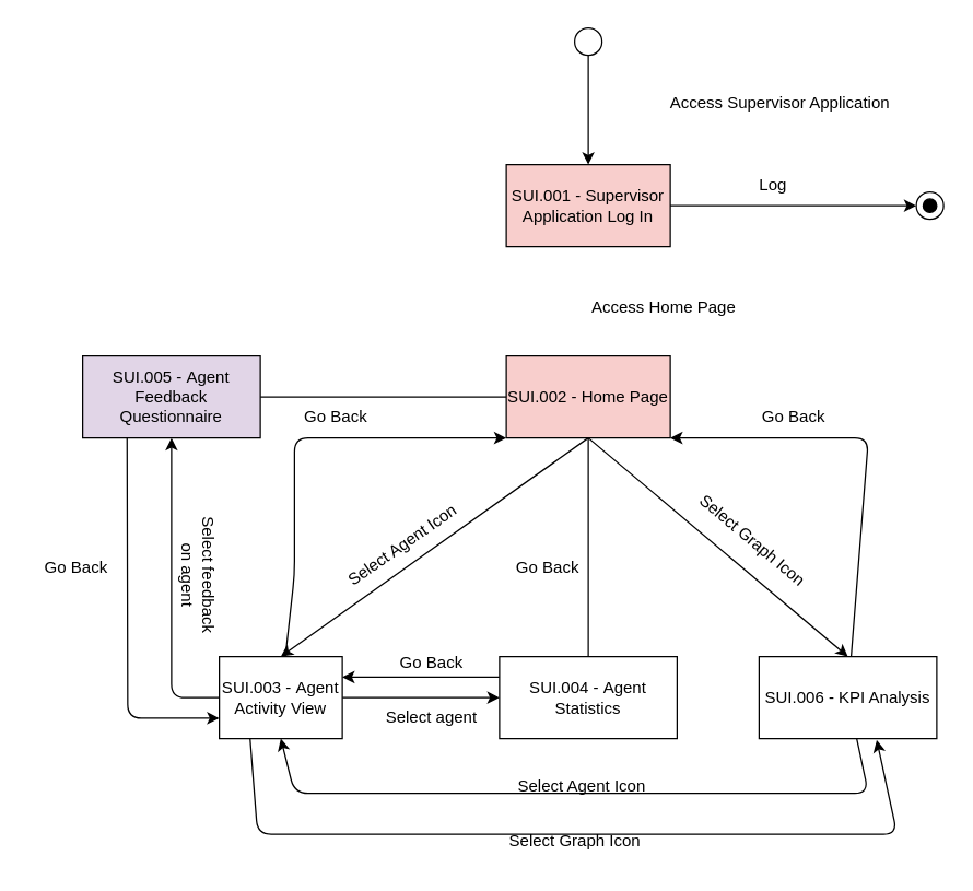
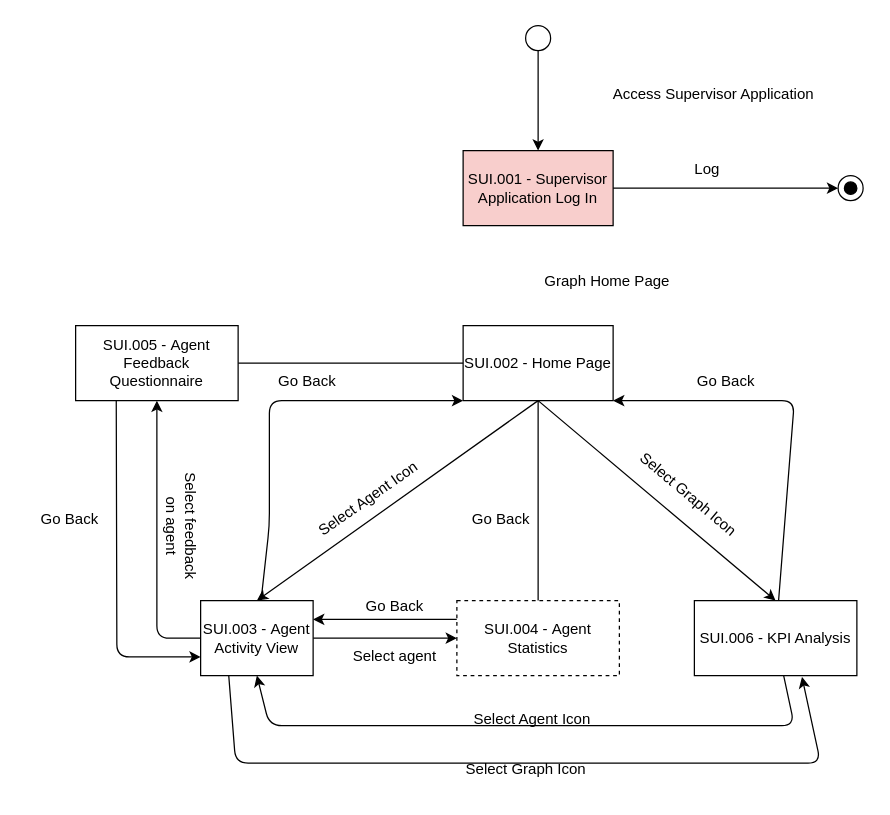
  <mxCell id="0" />
  <mxCell id="1" parent="0" />
  <mxCell id="2" style="edgeStyle=none;html=1;" parent="1" source="3" target="4" edge="1"><mxGeometry relative="1" as="geometry" /></mxCell>
  <mxCell id="3" value="" style="ellipse;whiteSpace=wrap;html=1;aspect=fixed;" parent="1" vertex="1"><mxGeometry x="420" y="20" width="20" height="20" as="geometry" /></mxCell>
  <mxCell id="4" value="SUI.001 - Supervisor Application Log In" style="rounded=0;whiteSpace=wrap;html=1;fillColor=#f8cecc;" parent="1" vertex="1"><mxGeometry x="370" y="120" width="120" height="60" as="geometry" /></mxCell>
  <mxCell id="5" value="Access Supervisor Application" style="text;html=1;align=center;verticalAlign=middle;resizable=0;points=[];autosize=1;strokeColor=none;fillColor=none;" parent="1" vertex="1"><mxGeometry x="480" y="60" width="180" height="30" as="geometry" /></mxCell>
  <mxCell id="6" style="edgeStyle=none;html=1;exitX=0.5;exitY=1;exitDx=0;exitDy=0;entryX=0.5;entryY=0;entryDx=0;entryDy=0;" parent="1" source="8" edge="1" target="17"><mxGeometry relative="1" as="geometry"><mxPoint x="430" y="460" as="targetPoint" /><mxPoint x="430" y="360" as="sourcePoint" /></mxGeometry></mxCell>
  <mxCell id="7" style="edgeStyle=none;html=1;exitX=0.5;exitY=1;exitDx=0;exitDy=0;entryX=0.5;entryY=0;entryDx=0;entryDy=0;" edge="1" parent="1" source="8" target="34"><mxGeometry relative="1" as="geometry" /></mxCell>
- <mxCell id="8" value="SUI.002 -&amp;nbsp;Home Page" style="rounded=0;whiteSpace=wrap;html=1;fillColor=#f8cecc;" parent="1" vertex="1"><mxGeometry x="370" y="260" width="120" height="60" as="geometry" /></mxCell>
- <mxCell id="9" value="Access Home Page" style="text;html=1;align=center;verticalAlign=middle;resizable=0;points=[];autosize=1;strokeColor=none;fillColor=none;" parent="1" vertex="1"><mxGeometry x="420" y="210" width="130" height="30" as="geometry" /></mxCell>
+ <mxCell id="8" value="SUI.002 -&amp;nbsp;Home Page" style="rounded=0;whiteSpace=wrap;html=1;" parent="1" vertex="1"><mxGeometry x="370" y="260" width="120" height="60" as="geometry" /></mxCell>
+ <mxCell id="9" value="Graph Home Page" style="text;html=1;align=center;verticalAlign=middle;resizable=0;points=[];autosize=1;strokeColor=none;fillColor=none;" parent="1" vertex="1"><mxGeometry x="420" y="210" width="130" height="30" as="geometry" /></mxCell>
  <mxCell id="10" value="Log" style="text;html=1;align=center;verticalAlign=middle;resizable=0;points=[];autosize=1;strokeColor=none;fillColor=none;" parent="1" vertex="1"><mxGeometry x="545" y="120" width="40" height="30" as="geometry" /></mxCell>
  <mxCell id="11" value="" style="endArrow=classic;html=1;" parent="1" edge="1"><mxGeometry width="50" height="50" relative="1" as="geometry"><mxPoint x="490" y="150" as="sourcePoint" /><mxPoint x="670" y="150" as="targetPoint" /></mxGeometry></mxCell>
  <mxCell id="12" value="" style="ellipse;whiteSpace=wrap;html=1;aspect=fixed;" parent="1" vertex="1"><mxGeometry x="670" y="140" width="20" height="20" as="geometry" /></mxCell>
  <mxCell id="13" value="" style="ellipse;whiteSpace=wrap;html=1;aspect=fixed;fillColor=#000000;" parent="1" vertex="1"><mxGeometry x="675" y="145" width="10" height="10" as="geometry" /></mxCell>
  <mxCell id="14" style="edgeStyle=none;html=1;" parent="1" source="17" target="22" edge="1"><mxGeometry relative="1" as="geometry" /></mxCell>
  <mxCell id="15" style="edgeStyle=none;html=1;entryX=0.5;entryY=1;entryDx=0;entryDy=0;" edge="1" parent="1" source="17" target="28"><mxGeometry relative="1" as="geometry"><Array as="points"><mxPoint x="125" y="510" /></Array></mxGeometry></mxCell>
  <mxCell id="16" style="edgeStyle=none;html=1;entryX=0.662;entryY=1.017;entryDx=0;entryDy=0;entryPerimeter=0;exitX=0.25;exitY=1;exitDx=0;exitDy=0;" edge="1" parent="1" source="17" target="34"><mxGeometry relative="1" as="geometry"><mxPoint x="190" y="560" as="sourcePoint" /><Array as="points"><mxPoint x="188" y="610" /><mxPoint x="656" y="610" /></Array></mxGeometry></mxCell>
  <mxCell id="17" value="SUI.003 -&amp;nbsp;&lt;span style=&quot;&quot;&gt;Agent Activity View&lt;/span&gt;" style="rounded=0;whiteSpace=wrap;html=1;" parent="1" vertex="1"><mxGeometry x="160" y="480" width="90" height="60" as="geometry" /></mxCell>
  <mxCell id="18" style="edgeStyle=none;html=1;entryX=0;entryY=1;entryDx=0;entryDy=0;" parent="1" target="8" edge="1" source="17"><mxGeometry relative="1" as="geometry"><Array as="points"><mxPoint x="215" y="420" /><mxPoint x="215" y="320" /><mxPoint x="310" y="320" /></Array><mxPoint x="371" y="490" as="sourcePoint" /><mxPoint x="371" y="350" as="targetPoint" /></mxGeometry></mxCell>
  <mxCell id="19" value="Go Back" style="text;html=1;align=center;verticalAlign=middle;resizable=0;points=[];autosize=1;strokeColor=none;fillColor=none;" parent="1" vertex="1"><mxGeometry x="210" y="290" width="70" height="30" as="geometry" /></mxCell>
  <mxCell id="20" style="edgeStyle=none;html=1;entryX=1;entryY=0.25;entryDx=0;entryDy=0;exitX=0;exitY=0.25;exitDx=0;exitDy=0;" edge="1" parent="1" source="22" target="17"><mxGeometry relative="1" as="geometry"><mxPoint x="360" y="495" as="sourcePoint" /></mxGeometry></mxCell>
  <mxCell id="21" style="edgeStyle=none;html=1;endArrow=none;" edge="1" parent="1" source="22" target="8"><mxGeometry relative="1" as="geometry" /></mxCell>
- <mxCell id="22" value="SUI.004 -&amp;nbsp;Agent Statistics" style="rounded=0;whiteSpace=wrap;html=1;" parent="1" vertex="1"><mxGeometry x="365" y="480" width="130" height="60" as="geometry" /></mxCell>
+ <mxCell id="22" value="SUI.004 -&amp;nbsp;Agent Statistics" style="rounded=0;whiteSpace=wrap;html=1;dashed=1;" parent="1" vertex="1"><mxGeometry x="365" y="480" width="130" height="60" as="geometry" /></mxCell>
  <mxCell id="23" value="Go Back" style="text;html=1;align=center;verticalAlign=middle;resizable=0;points=[];autosize=1;strokeColor=none;fillColor=none;" parent="1" vertex="1"><mxGeometry x="280" y="470" width="70" height="30" as="geometry" /></mxCell>
  <mxCell id="24" value="Select Agent Icon" style="text;html=1;align=center;verticalAlign=middle;resizable=0;points=[];autosize=1;strokeColor=none;fillColor=none;rotation=-35;" vertex="1" parent="1"><mxGeometry x="234" y="384" width="120" height="30" as="geometry" /></mxCell>
  <mxCell id="25" value="Go Back" style="text;html=1;align=center;verticalAlign=middle;resizable=0;points=[];autosize=1;strokeColor=none;fillColor=none;" vertex="1" parent="1"><mxGeometry x="365" y="400" width="70" height="30" as="geometry" /></mxCell>
  <mxCell id="26" style="edgeStyle=none;html=1;endArrow=none;" edge="1" parent="1" source="28" target="8"><mxGeometry relative="1" as="geometry" /></mxCell>
  <mxCell id="27" style="edgeStyle=none;html=1;entryX=0;entryY=0.75;entryDx=0;entryDy=0;exitX=0.25;exitY=1;exitDx=0;exitDy=0;" edge="1" parent="1" source="28" target="17"><mxGeometry relative="1" as="geometry"><Array as="points"><mxPoint x="93" y="525" /></Array></mxGeometry></mxCell>
- <mxCell id="28" value="SUI.005 -&amp;nbsp;Agent Feedback Questionnaire" style="rounded=0;whiteSpace=wrap;html=1;fillColor=#e1d5e7;" vertex="1" parent="1"><mxGeometry x="60" y="260" width="130" height="60" as="geometry" /></mxCell>
+ <mxCell id="28" value="SUI.005 -&amp;nbsp;Agent Feedback Questionnaire" style="rounded=0;whiteSpace=wrap;html=1;" vertex="1" parent="1"><mxGeometry x="60" y="260" width="130" height="60" as="geometry" /></mxCell>
  <mxCell id="29" value="Go Back" style="text;html=1;align=center;verticalAlign=middle;resizable=0;points=[];autosize=1;strokeColor=none;fillColor=none;" vertex="1" parent="1"><mxGeometry x="20" y="400" width="70" height="30" as="geometry" /></mxCell>
  <mxCell id="30" value="Select feedback&lt;br&gt;on agent" style="text;html=1;align=center;verticalAlign=middle;resizable=0;points=[];autosize=1;strokeColor=none;fillColor=none;rotation=90;" vertex="1" parent="1"><mxGeometry x="90" y="400" width="110" height="40" as="geometry" /></mxCell>
  <mxCell id="31" value="Select agent" style="text;html=1;align=center;verticalAlign=middle;resizable=0;points=[];autosize=1;strokeColor=none;fillColor=none;rotation=0;" vertex="1" parent="1"><mxGeometry x="270" y="510" width="90" height="30" as="geometry" /></mxCell>
  <mxCell id="32" style="edgeStyle=none;html=1;entryX=1;entryY=1;entryDx=0;entryDy=0;" edge="1" parent="1" source="34" target="8"><mxGeometry relative="1" as="geometry"><Array as="points"><mxPoint x="635" y="320" /></Array></mxGeometry></mxCell>
  <mxCell id="33" style="edgeStyle=none;html=1;entryX=0.5;entryY=1;entryDx=0;entryDy=0;" edge="1" parent="1" source="34" target="17"><mxGeometry relative="1" as="geometry"><Array as="points"><mxPoint x="635" y="580" /><mxPoint x="215" y="580" /></Array></mxGeometry></mxCell>
  <mxCell id="34" value="SUI.006 -&amp;nbsp;KPI Analysis" style="rounded=0;whiteSpace=wrap;html=1;" vertex="1" parent="1"><mxGeometry x="555" y="480" width="130" height="60" as="geometry" /></mxCell>
  <mxCell id="35" value="Select Graph Icon" style="text;html=1;align=center;verticalAlign=middle;resizable=0;points=[];autosize=1;strokeColor=none;fillColor=none;rotation=40;" vertex="1" parent="1"><mxGeometry x="490" y="380" width="120" height="30" as="geometry" /></mxCell>
  <mxCell id="36" value="Go Back" style="text;html=1;align=center;verticalAlign=middle;resizable=0;points=[];autosize=1;strokeColor=none;fillColor=none;" vertex="1" parent="1"><mxGeometry x="545" y="290" width="70" height="30" as="geometry" /></mxCell>
  <mxCell id="37" value="Select Graph Icon" style="text;html=1;align=center;verticalAlign=middle;resizable=0;points=[];autosize=1;strokeColor=none;fillColor=none;rotation=0;" vertex="1" parent="1"><mxGeometry x="360" y="600" width="120" height="30" as="geometry" /></mxCell>
  <mxCell id="38" value="Select Agent Icon" style="text;html=1;align=center;verticalAlign=middle;resizable=0;points=[];autosize=1;strokeColor=none;fillColor=none;rotation=0;" vertex="1" parent="1"><mxGeometry x="365" y="560" width="120" height="30" as="geometry" /></mxCell>
